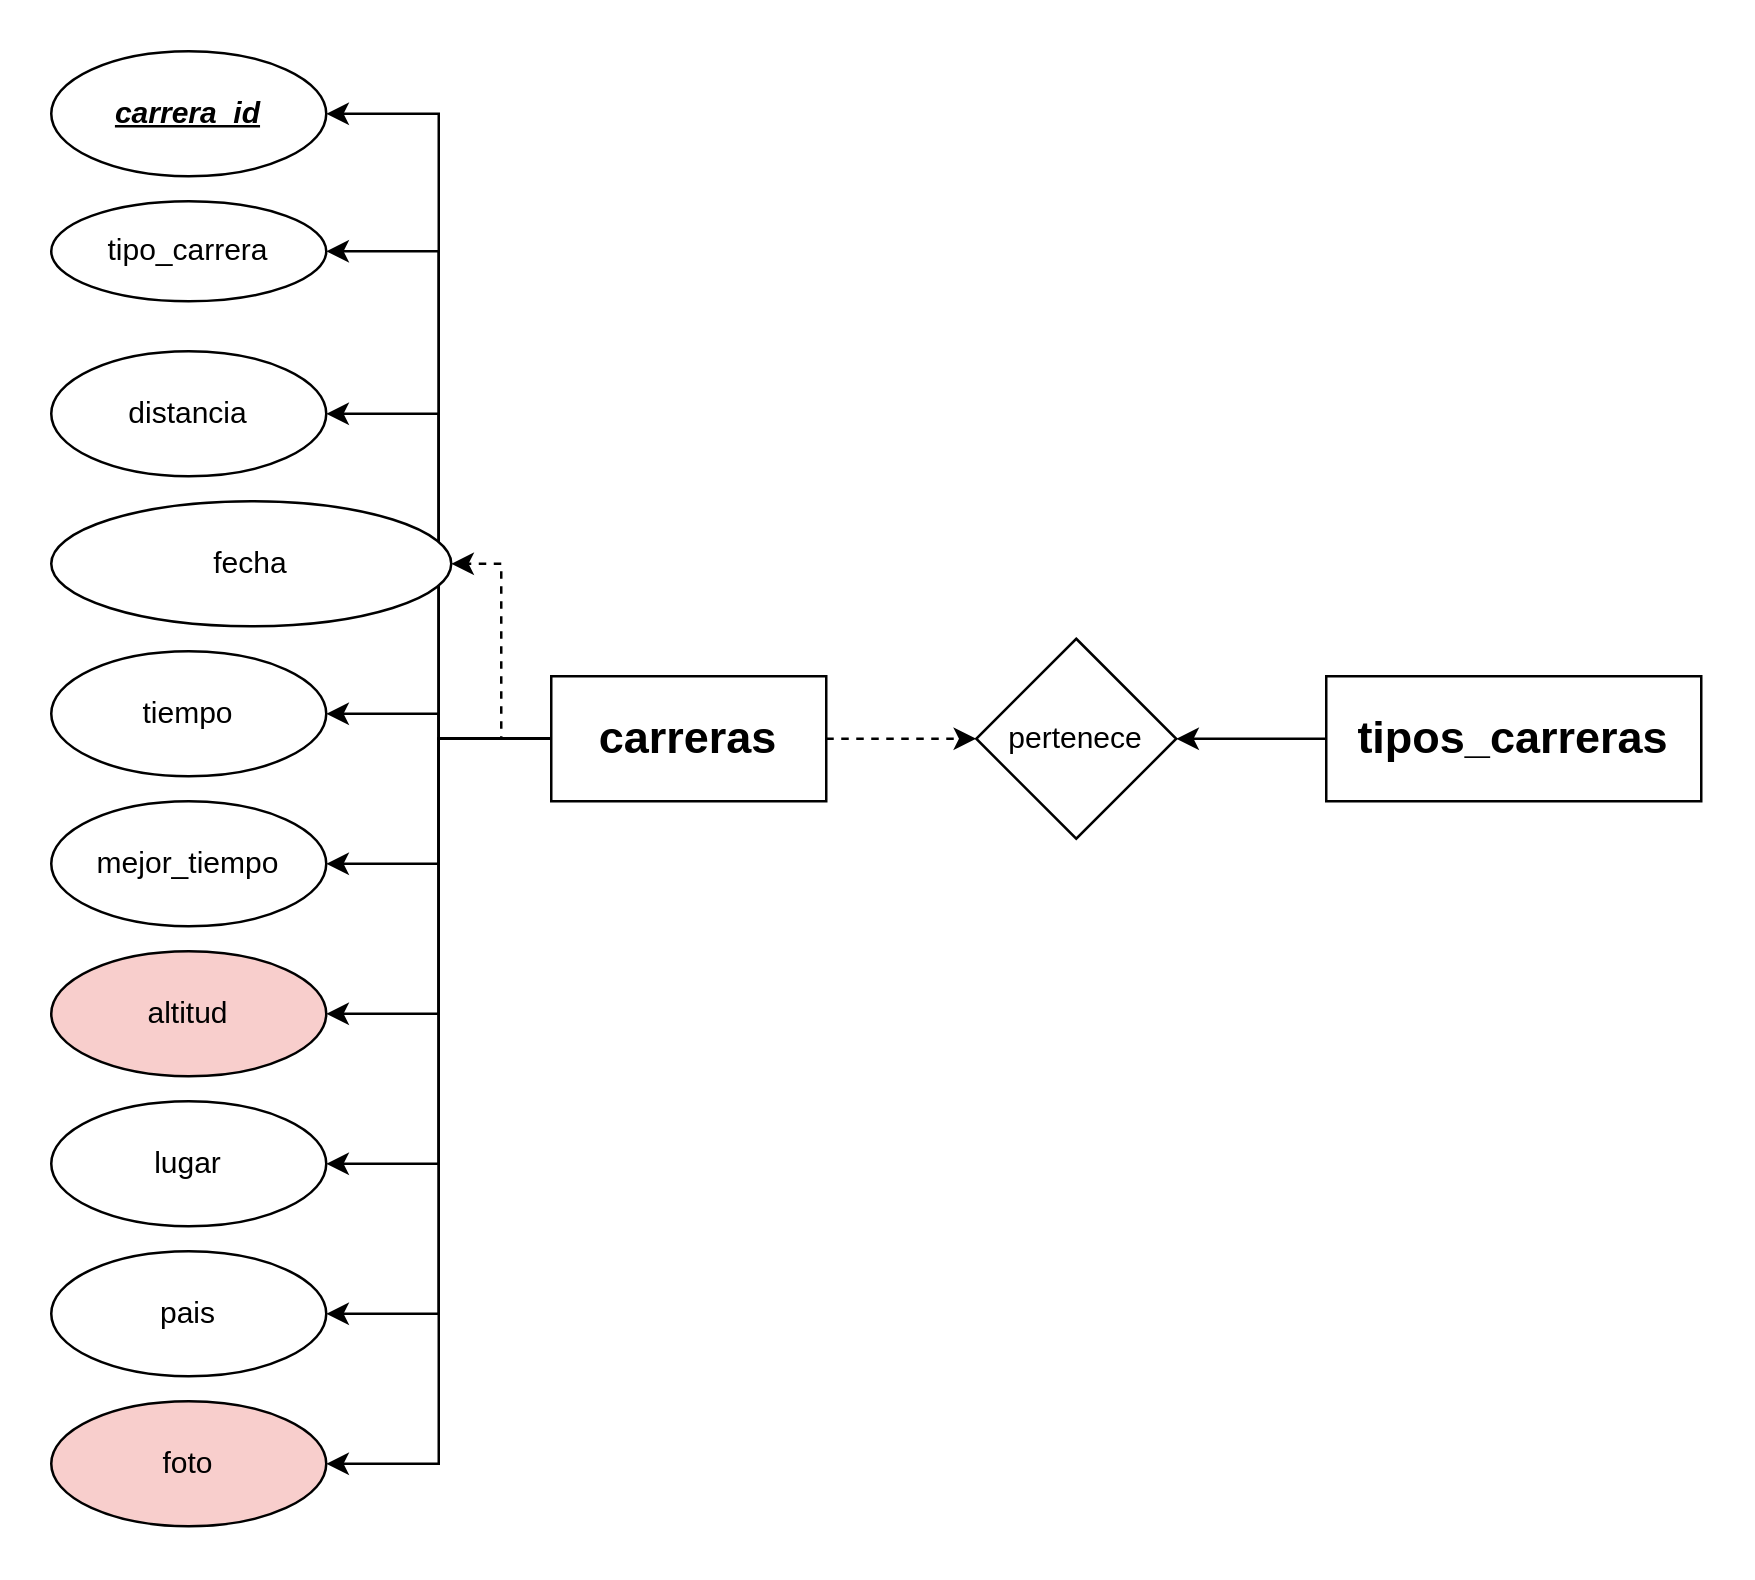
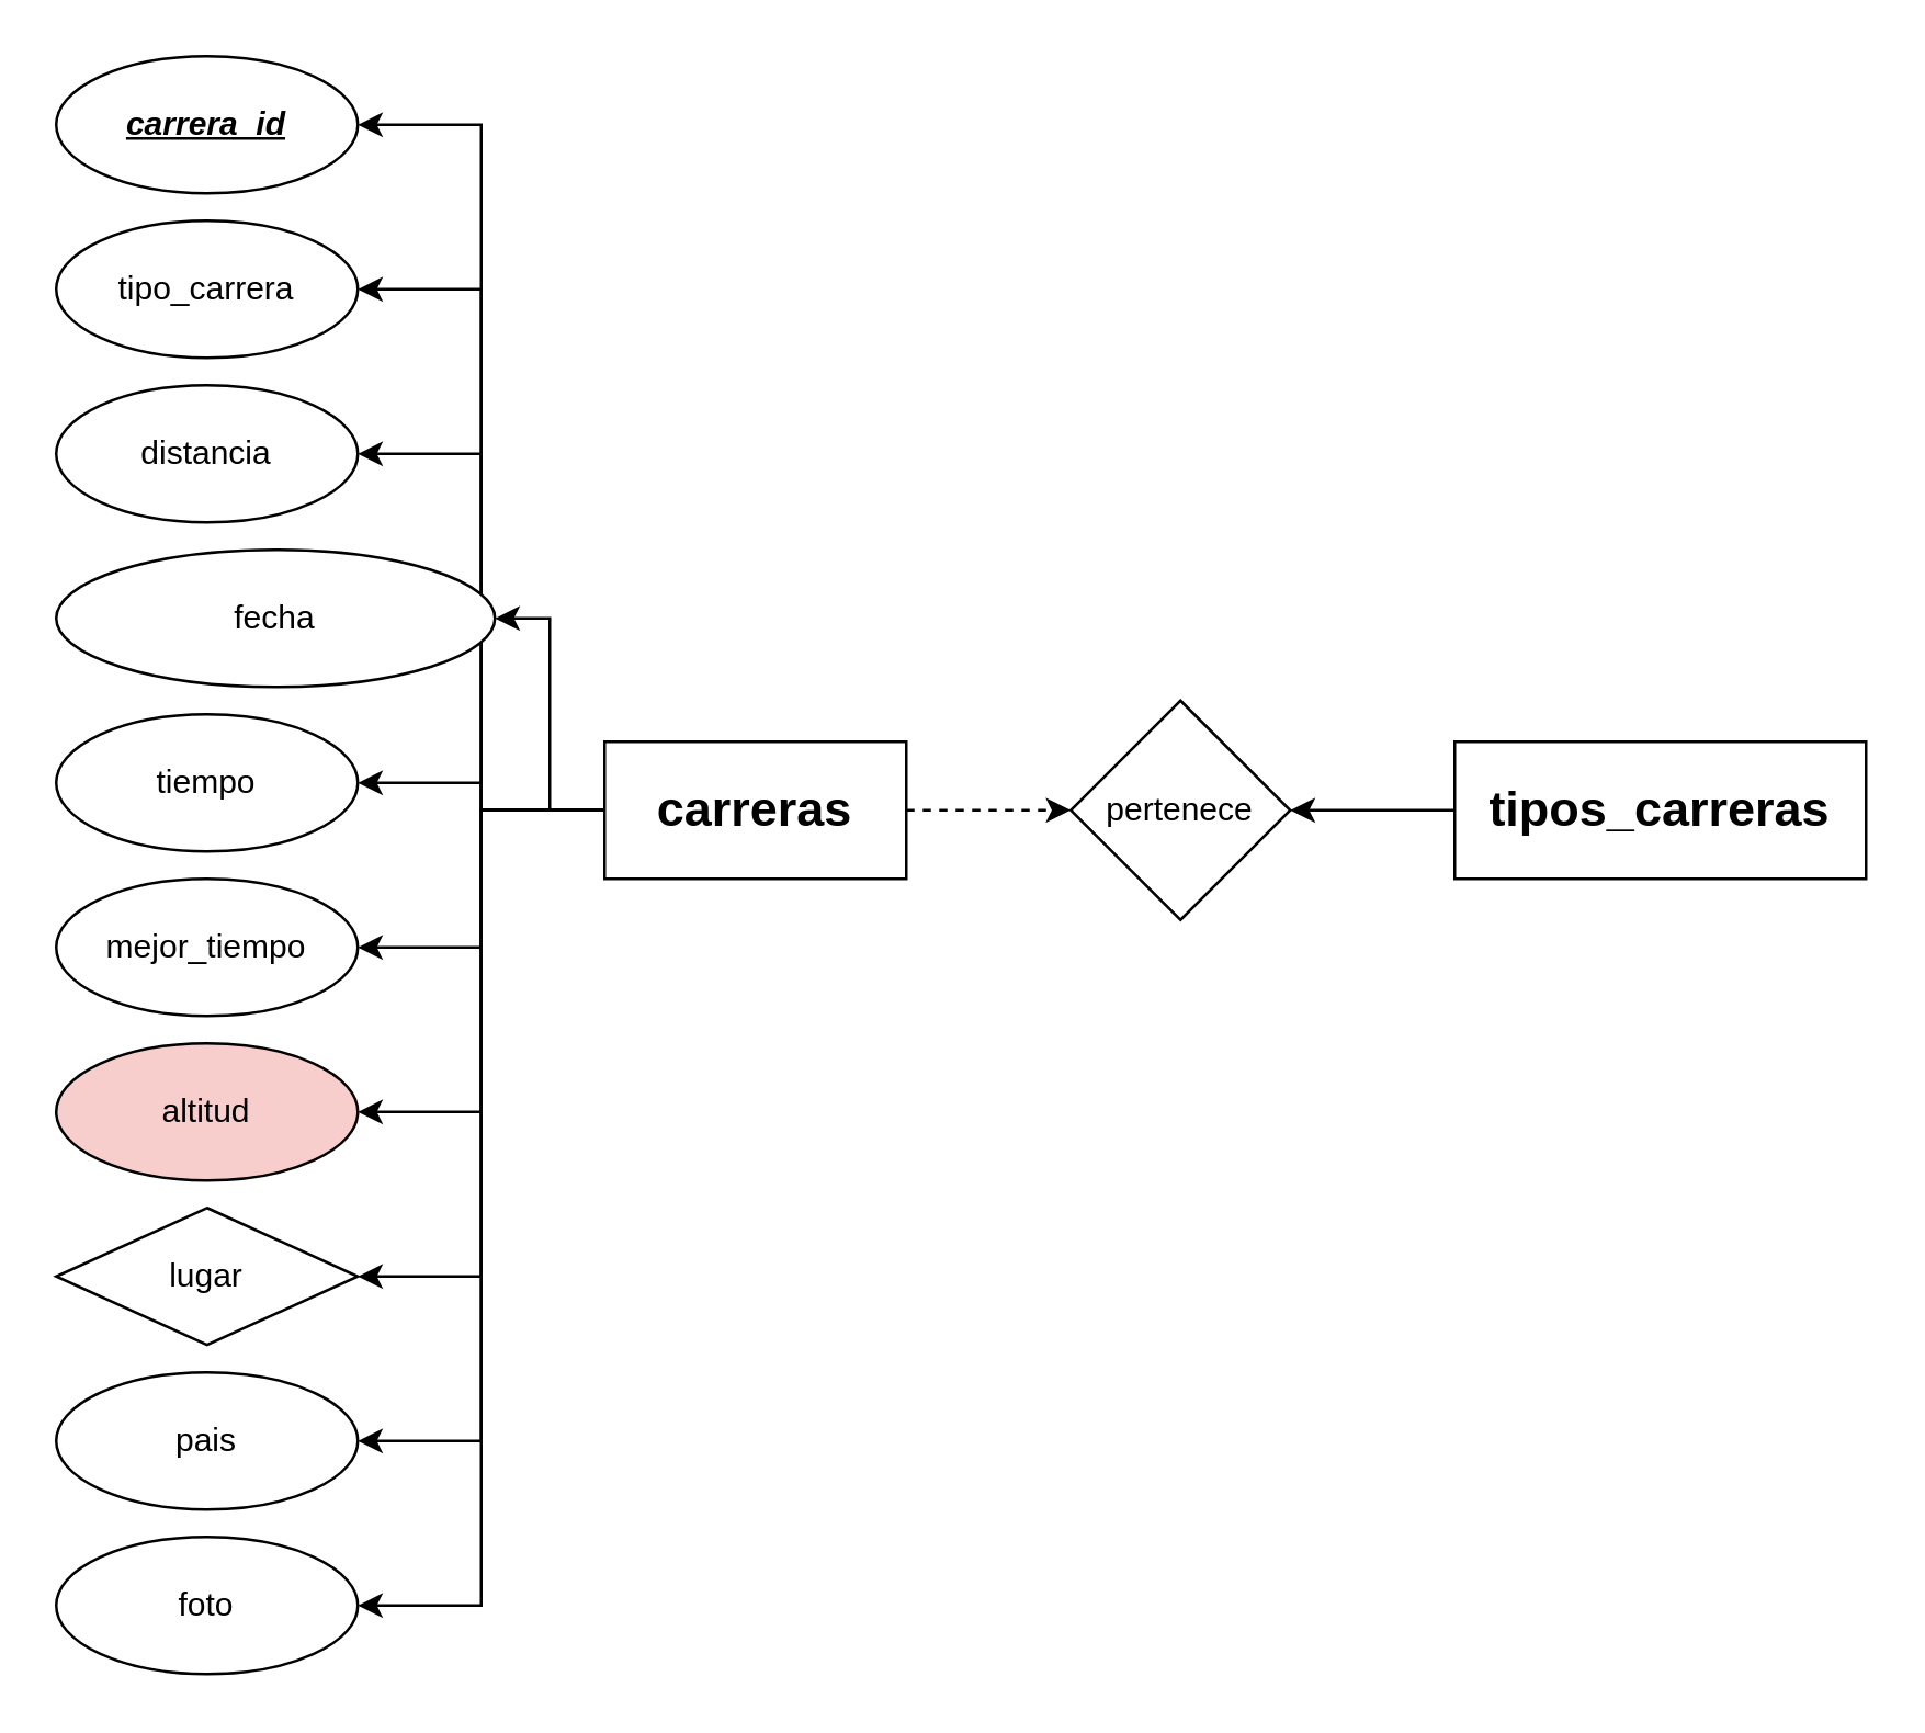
  <mxCell id="0" />
  <mxCell id="1" parent="0" />
  <mxCell id="2" style="edgeStyle=orthogonalEdgeStyle;rounded=0;orthogonalLoop=1;jettySize=auto;html=1;entryX=1;entryY=0.5;entryDx=0;entryDy=0;" edge="1" parent="1" source="13" target="14"><mxGeometry relative="1" as="geometry" /></mxCell>
  <mxCell id="3" style="edgeStyle=orthogonalEdgeStyle;rounded=0;orthogonalLoop=1;jettySize=auto;html=1;entryX=1;entryY=0.5;entryDx=0;entryDy=0;" edge="1" parent="1" source="13" target="15"><mxGeometry relative="1" as="geometry" /></mxCell>
  <mxCell id="4" style="edgeStyle=orthogonalEdgeStyle;rounded=0;orthogonalLoop=1;jettySize=auto;html=1;entryX=1;entryY=0.5;entryDx=0;entryDy=0;" edge="1" parent="1" source="13" target="16"><mxGeometry relative="1" as="geometry" /></mxCell>
- <mxCell id="5" style="edgeStyle=orthogonalEdgeStyle;rounded=0;orthogonalLoop=1;jettySize=auto;html=1;entryX=1;entryY=0.5;entryDx=0;entryDy=0;dashed=1;" edge="1" parent="1" source="13" target="17"><mxGeometry relative="1" as="geometry" /></mxCell>
+ <mxCell id="5" style="edgeStyle=orthogonalEdgeStyle;rounded=0;orthogonalLoop=1;jettySize=auto;html=1;entryX=1;entryY=0.5;entryDx=0;entryDy=0;" edge="1" parent="1" source="13" target="17"><mxGeometry relative="1" as="geometry" /></mxCell>
  <mxCell id="6" style="edgeStyle=orthogonalEdgeStyle;rounded=0;orthogonalLoop=1;jettySize=auto;html=1;entryX=1;entryY=0.5;entryDx=0;entryDy=0;" edge="1" parent="1" source="13" target="18"><mxGeometry relative="1" as="geometry" /></mxCell>
  <mxCell id="7" style="edgeStyle=orthogonalEdgeStyle;rounded=0;orthogonalLoop=1;jettySize=auto;html=1;entryX=1;entryY=0.5;entryDx=0;entryDy=0;" edge="1" parent="1" source="13" target="19"><mxGeometry relative="1" as="geometry" /></mxCell>
  <mxCell id="8" style="edgeStyle=orthogonalEdgeStyle;rounded=0;orthogonalLoop=1;jettySize=auto;html=1;entryX=1;entryY=0.5;entryDx=0;entryDy=0;" edge="1" parent="1" source="13" target="20"><mxGeometry relative="1" as="geometry" /></mxCell>
  <mxCell id="9" style="edgeStyle=orthogonalEdgeStyle;rounded=0;orthogonalLoop=1;jettySize=auto;html=1;entryX=1;entryY=0.5;entryDx=0;entryDy=0;" edge="1" parent="1" source="13" target="21"><mxGeometry relative="1" as="geometry" /></mxCell>
  <mxCell id="10" style="edgeStyle=orthogonalEdgeStyle;rounded=0;orthogonalLoop=1;jettySize=auto;html=1;entryX=1;entryY=0.5;entryDx=0;entryDy=0;" edge="1" parent="1" source="13" target="22"><mxGeometry relative="1" as="geometry" /></mxCell>
  <mxCell id="11" style="edgeStyle=orthogonalEdgeStyle;rounded=0;orthogonalLoop=1;jettySize=auto;html=1;entryX=1;entryY=0.5;entryDx=0;entryDy=0;" edge="1" parent="1" source="13" target="23"><mxGeometry relative="1" as="geometry" /></mxCell>
  <mxCell id="12" style="edgeStyle=orthogonalEdgeStyle;rounded=0;orthogonalLoop=1;jettySize=auto;html=1;entryX=0;entryY=0.5;entryDx=0;entryDy=0;dashed=1;" edge="1" parent="1" source="13" target="26"><mxGeometry relative="1" as="geometry" /></mxCell>
  <mxCell id="13" value="&lt;font style=&quot;font-size: 18px;&quot;&gt;carreras&lt;/font&gt;" style="rounded=0;whiteSpace=wrap;html=1;fontFamily=Helvetica;fontStyle=1" vertex="1" parent="1"><mxGeometry x="220" y="270" width="110" height="50" as="geometry" /></mxCell>
  <mxCell id="14" value="&lt;i&gt;&lt;font style=&quot;font-size: 12px;&quot;&gt;&lt;u style=&quot;&quot;&gt;&lt;b&gt;carrera_id&lt;/b&gt;&lt;/u&gt;&lt;/font&gt;&lt;/i&gt;" style="ellipse;whiteSpace=wrap;html=1;" vertex="1" parent="1"><mxGeometry x="20" y="20" width="110" height="50" as="geometry" /></mxCell>
- <mxCell id="15" value="&lt;font style=&quot;font-size: 12px;&quot;&gt;tipo_carrera&lt;/font&gt;" style="ellipse;whiteSpace=wrap;html=1;" vertex="1" parent="1"><mxGeometry x="20" y="80" width="110" height="40" as="geometry" /></mxCell>
+ <mxCell id="15" value="&lt;font style=&quot;font-size: 12px;&quot;&gt;tipo_carrera&lt;/font&gt;" style="ellipse;whiteSpace=wrap;html=1;" vertex="1" parent="1"><mxGeometry x="20" y="80" width="110" height="50" as="geometry" /></mxCell>
  <mxCell id="16" value="&lt;font style=&quot;font-size: 12px;&quot;&gt;distancia&lt;/font&gt;" style="ellipse;whiteSpace=wrap;html=1;" vertex="1" parent="1"><mxGeometry x="20" y="140" width="110" height="50" as="geometry" /></mxCell>
  <mxCell id="17" value="&lt;font style=&quot;font-size: 12px;&quot;&gt;fecha&lt;/font&gt;" style="ellipse;whiteSpace=wrap;html=1;" vertex="1" parent="1"><mxGeometry x="20" y="200" width="160" height="50" as="geometry" /></mxCell>
  <mxCell id="18" value="&lt;font style=&quot;font-size: 12px;&quot;&gt;tiempo&lt;/font&gt;" style="ellipse;whiteSpace=wrap;html=1;" vertex="1" parent="1"><mxGeometry x="20" y="260" width="110" height="50" as="geometry" /></mxCell>
  <mxCell id="19" value="&lt;font style=&quot;font-size: 12px;&quot;&gt;mejor_tiempo&lt;/font&gt;" style="ellipse;whiteSpace=wrap;html=1;" vertex="1" parent="1"><mxGeometry x="20" y="320" width="110" height="50" as="geometry" /></mxCell>
  <mxCell id="20" value="&lt;font style=&quot;font-size: 12px;&quot;&gt;altitud&lt;/font&gt;" style="ellipse;whiteSpace=wrap;html=1;fillColor=#f8cecc;" vertex="1" parent="1"><mxGeometry x="20" y="380" width="110" height="50" as="geometry" /></mxCell>
- <mxCell id="21" value="&lt;font style=&quot;font-size: 12px;&quot;&gt;lugar&lt;/font&gt;" style="ellipse;whiteSpace=wrap;html=1;" vertex="1" parent="1"><mxGeometry x="20" y="440" width="110" height="50" as="geometry" /></mxCell>
+ <mxCell id="21" value="&lt;font style=&quot;font-size: 12px;&quot;&gt;lugar&lt;/font&gt;" style="rhombus;whiteSpace=wrap;html=1;" vertex="1" parent="1"><mxGeometry x="20" y="440" width="110" height="50" as="geometry" /></mxCell>
  <mxCell id="22" value="&lt;font style=&quot;font-size: 12px;&quot;&gt;pais&lt;/font&gt;" style="ellipse;whiteSpace=wrap;html=1;" vertex="1" parent="1"><mxGeometry x="20" y="500" width="110" height="50" as="geometry" /></mxCell>
- <mxCell id="23" value="foto" style="ellipse;whiteSpace=wrap;html=1;fillColor=#f8cecc;" vertex="1" parent="1"><mxGeometry x="20" y="560" width="110" height="50" as="geometry" /></mxCell>
+ <mxCell id="23" value="foto" style="ellipse;whiteSpace=wrap;html=1;" vertex="1" parent="1"><mxGeometry x="20" y="560" width="110" height="50" as="geometry" /></mxCell>
  <mxCell id="24" style="edgeStyle=orthogonalEdgeStyle;rounded=0;orthogonalLoop=1;jettySize=auto;html=1;entryX=1;entryY=0.5;entryDx=0;entryDy=0;" edge="1" parent="1" source="25" target="26"><mxGeometry relative="1" as="geometry" /></mxCell>
  <mxCell id="25" value="&lt;font style=&quot;font-size: 18px;&quot;&gt;tipos_carreras&lt;/font&gt;" style="rounded=0;whiteSpace=wrap;html=1;fontFamily=Helvetica;fontStyle=1" vertex="1" parent="1"><mxGeometry x="530" y="270" width="150" height="50" as="geometry" /></mxCell>
  <mxCell id="26" value="pertenece" style="rhombus;whiteSpace=wrap;html=1;" vertex="1" parent="1"><mxGeometry x="390" y="255" width="80" height="80" as="geometry" /></mxCell>
